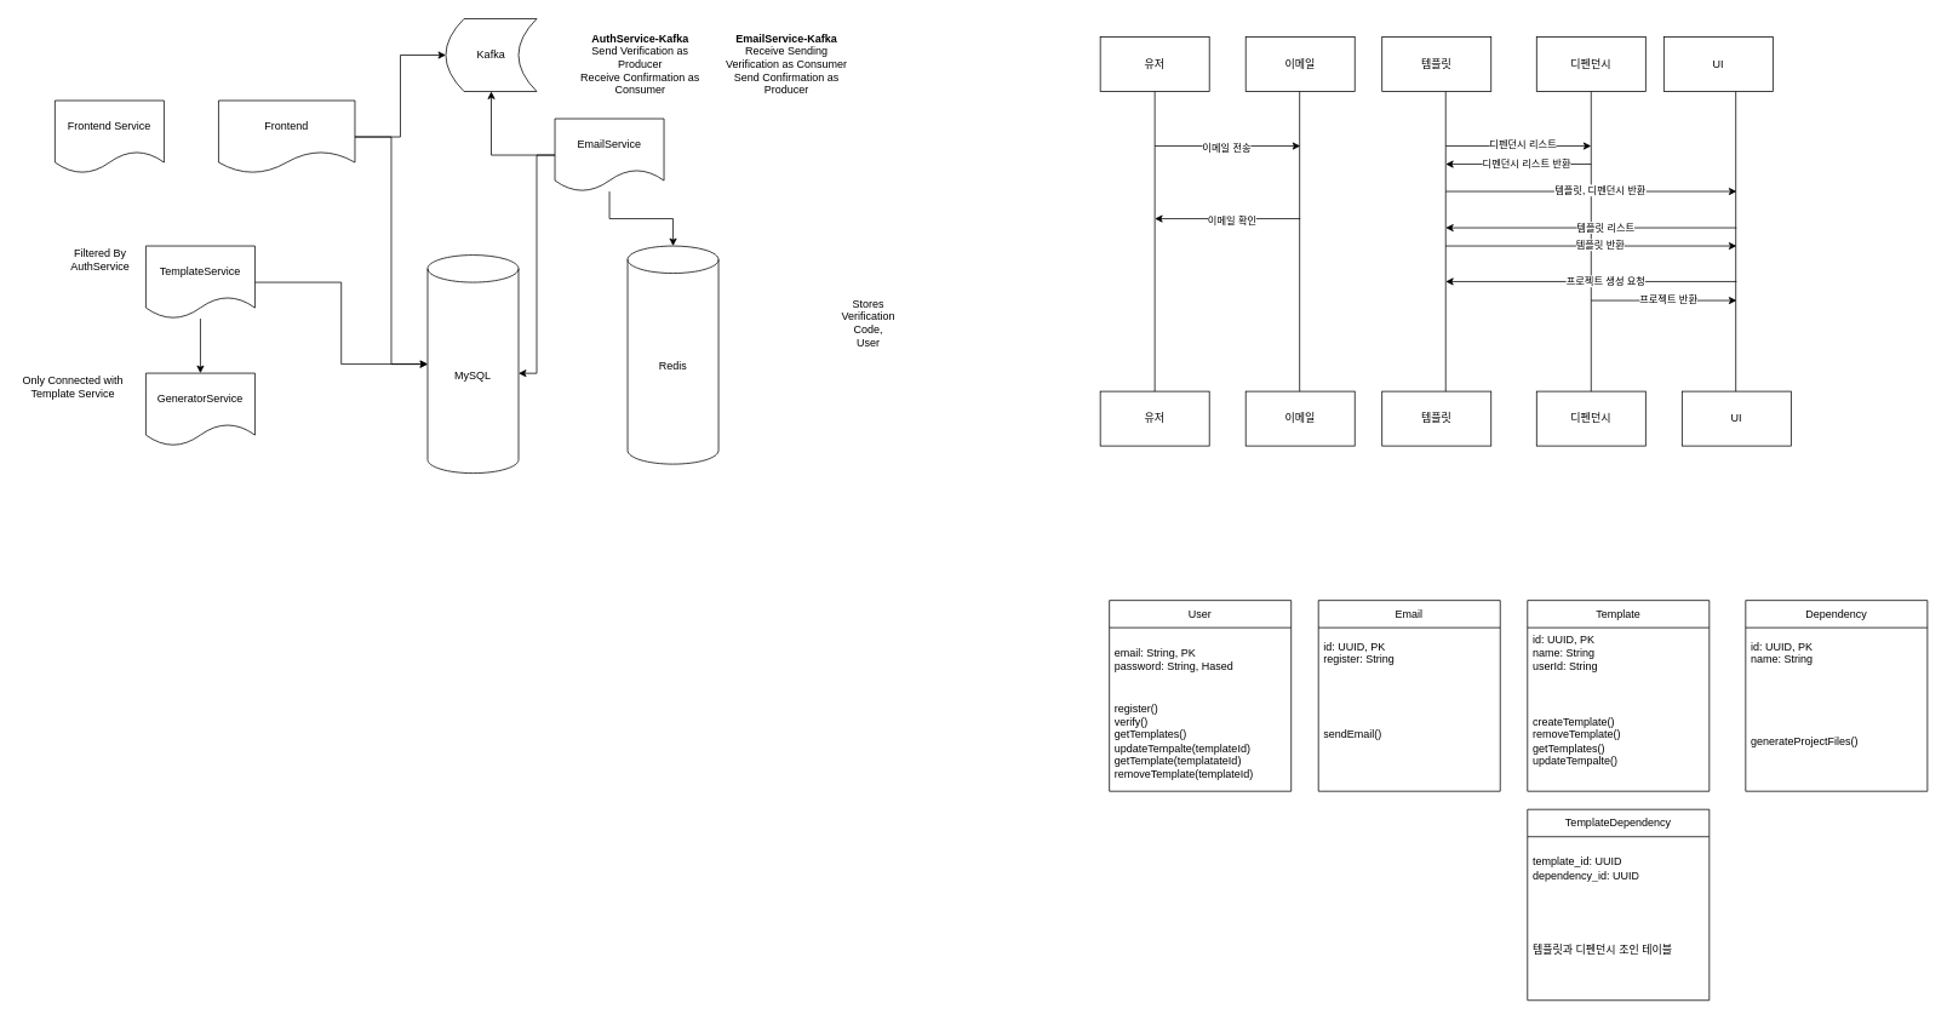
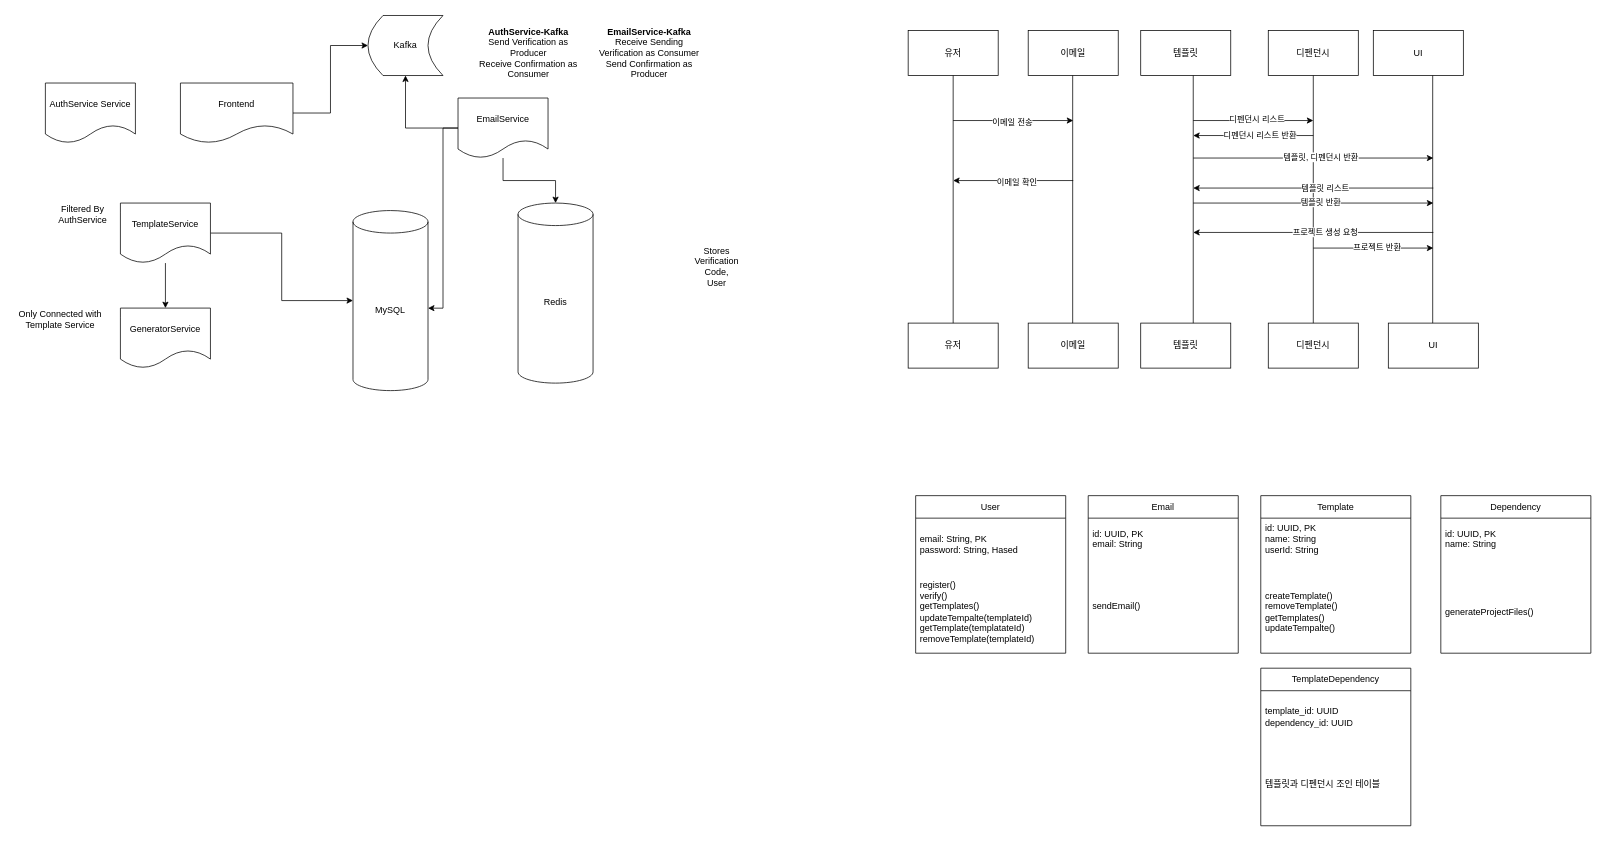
  <mxCell id="0" />
  <mxCell id="1" parent="0" />
  <mxCell id="2" value="MySQL" style="shape=cylinder3;whiteSpace=wrap;html=1;boundedLbl=1;backgroundOutline=1;size=15;" parent="1" vertex="1"><mxGeometry x="470" y="280" width="100" height="240" as="geometry" /></mxCell>
  <mxCell id="3" style="edgeStyle=orthogonalEdgeStyle;rounded=0;orthogonalLoop=1;jettySize=auto;html=1;entryX=0;entryY=0.5;entryDx=0;entryDy=0;" parent="1" source="4" target="7" edge="1"><mxGeometry relative="1" as="geometry" /></mxCell>
  <mxCell id="4" value="Frontend" style="shape=document;whiteSpace=wrap;html=1;boundedLbl=1;" parent="1" vertex="1"><mxGeometry x="240" y="110" width="150" height="80" as="geometry" /></mxCell>
  <mxCell id="5" style="edgeStyle=orthogonalEdgeStyle;rounded=0;orthogonalLoop=1;jettySize=auto;html=1;" parent="1" source="6" target="7" edge="1"><mxGeometry relative="1" as="geometry" /></mxCell>
  <mxCell id="6" value="EmailService" style="shape=document;whiteSpace=wrap;html=1;boundedLbl=1;" parent="1" vertex="1"><mxGeometry x="610" y="130" width="120" height="80" as="geometry" /></mxCell>
  <mxCell id="7" value="Kafka" style="shape=dataStorage;whiteSpace=wrap;html=1;fixedSize=1;" parent="1" vertex="1"><mxGeometry x="490" y="20" width="100" height="80" as="geometry" /></mxCell>
  <mxCell id="8" value="&lt;b&gt;AuthService-Kafka&lt;/b&gt;&lt;div&gt;Send Verification as Producer&lt;br&gt;Receive Confirmation as Consumer&lt;/div&gt;" style="text;html=1;align=center;verticalAlign=middle;whiteSpace=wrap;rounded=0;" parent="1" vertex="1"><mxGeometry x="629" y="20" width="150" height="100" as="geometry" /></mxCell>
  <mxCell id="9" value="&lt;b&gt;EmailService-Kafka&lt;/b&gt;&lt;div&gt;Receive Sending Verification as Consumer&lt;/div&gt;&lt;div&gt;Send Confirmation as Producer&lt;/div&gt;" style="text;html=1;align=center;verticalAlign=middle;whiteSpace=wrap;rounded=0;" parent="1" vertex="1"><mxGeometry x="790" y="20" width="150" height="100" as="geometry" /></mxCell>
- <mxCell id="10" style="edgeStyle=orthogonalEdgeStyle;rounded=0;orthogonalLoop=1;jettySize=auto;html=1;entryX=0;entryY=0.5;entryDx=0;entryDy=0;entryPerimeter=0;" parent="1" source="4" target="2" edge="1"><mxGeometry relative="1" as="geometry" /></mxCell>
  <mxCell id="11" style="edgeStyle=orthogonalEdgeStyle;rounded=0;orthogonalLoop=1;jettySize=auto;html=1;entryX=1;entryY=0.542;entryDx=0;entryDy=0;entryPerimeter=0;" parent="1" source="6" target="2" edge="1"><mxGeometry relative="1" as="geometry" /></mxCell>
  <mxCell id="12" style="edgeStyle=orthogonalEdgeStyle;rounded=0;orthogonalLoop=1;jettySize=auto;html=1;" parent="1" source="14" target="2" edge="1"><mxGeometry relative="1" as="geometry" /></mxCell>
  <mxCell id="13" style="edgeStyle=orthogonalEdgeStyle;rounded=0;orthogonalLoop=1;jettySize=auto;html=1;" parent="1" source="14" target="15" edge="1"><mxGeometry relative="1" as="geometry" /></mxCell>
  <mxCell id="14" value="TemplateService" style="shape=document;whiteSpace=wrap;html=1;boundedLbl=1;" parent="1" vertex="1"><mxGeometry x="160" y="270" width="120" height="80" as="geometry" /></mxCell>
  <mxCell id="15" value="GeneratorService" style="shape=document;whiteSpace=wrap;html=1;boundedLbl=1;" parent="1" vertex="1"><mxGeometry x="160" y="410" width="120" height="80" as="geometry" /></mxCell>
  <mxCell id="16" value="Filtered By AuthService" style="text;html=1;align=center;verticalAlign=middle;whiteSpace=wrap;rounded=0;" parent="1" vertex="1"><mxGeometry x="80" y="270" width="60" height="30" as="geometry" /></mxCell>
  <mxCell id="17" value="Only Connected with Template Service" style="text;html=1;align=center;verticalAlign=middle;whiteSpace=wrap;rounded=0;" parent="1" vertex="1"><mxGeometry x="20" y="390" width="120" height="70" as="geometry" /></mxCell>
- <mxCell id="18" value="Frontend Service" style="shape=document;whiteSpace=wrap;html=1;boundedLbl=1;" parent="1" vertex="1"><mxGeometry x="60" y="110" width="120" height="80" as="geometry" /></mxCell>
+ <mxCell id="18" value="AuthService Service" style="shape=document;whiteSpace=wrap;html=1;boundedLbl=1;" parent="1" vertex="1"><mxGeometry x="60" y="110" width="120" height="80" as="geometry" /></mxCell>
  <mxCell id="19" value="유저" style="rounded=0;whiteSpace=wrap;html=1;" parent="1" vertex="1"><mxGeometry x="1210" width="120" height="60" as="geometry" y="40" /></mxCell>
  <mxCell id="20" value="템플릿" style="rounded=0;whiteSpace=wrap;html=1;" parent="1" vertex="1"><mxGeometry x="1520" width="120" height="60" as="geometry" y="40" /></mxCell>
  <mxCell id="21" value="디펜던시" style="rounded=0;whiteSpace=wrap;html=1;" parent="1" vertex="1"><mxGeometry x="1690" width="120" height="60" as="geometry" y="40" /></mxCell>
  <mxCell id="22" value="이메일" style="rounded=0;whiteSpace=wrap;html=1;" parent="1" vertex="1"><mxGeometry x="1370" width="120" height="60" as="geometry" y="40" /></mxCell>
  <mxCell id="23" value="유저" style="rounded=0;whiteSpace=wrap;html=1;" parent="1" vertex="1"><mxGeometry x="1210" y="430" width="120" height="60" as="geometry" /></mxCell>
  <mxCell id="24" value="템플릿" style="rounded=0;whiteSpace=wrap;html=1;" parent="1" vertex="1"><mxGeometry x="1520" y="430" width="120" height="60" as="geometry" /></mxCell>
  <mxCell id="25" value="디펜던시" style="rounded=0;whiteSpace=wrap;html=1;" parent="1" vertex="1"><mxGeometry x="1690" y="430" width="120" height="60" as="geometry" /></mxCell>
  <mxCell id="26" value="이메일" style="rounded=0;whiteSpace=wrap;html=1;" parent="1" vertex="1"><mxGeometry x="1370" y="430" width="120" height="60" as="geometry" /></mxCell>
  <mxCell id="27" value="" style="endArrow=none;html=1;rounded=0;exitX=0.5;exitY=0;exitDx=0;exitDy=0;" parent="1" source="23" target="19" edge="1"><mxGeometry width="50" height="50" relative="1" as="geometry"><mxPoint x="1290" y="370" as="sourcePoint" /><mxPoint x="1300" y="110" as="targetPoint" /></mxGeometry></mxCell>
  <mxCell id="28" value="" style="endArrow=none;html=1;rounded=0;exitX=0.5;exitY=0;exitDx=0;exitDy=0;" parent="1" edge="1"><mxGeometry width="50" height="50" relative="1" as="geometry"><mxPoint x="1429.29" y="430" as="sourcePoint" /><mxPoint x="1429.29" y="100" as="targetPoint" /></mxGeometry></mxCell>
  <mxCell id="29" value="" style="endArrow=none;html=1;rounded=0;exitX=0.5;exitY=0;exitDx=0;exitDy=0;" parent="1" edge="1"><mxGeometry width="50" height="50" relative="1" as="geometry"><mxPoint x="1590" y="430" as="sourcePoint" /><mxPoint x="1590" y="100" as="targetPoint" /></mxGeometry></mxCell>
  <mxCell id="30" value="" style="endArrow=none;html=1;rounded=0;exitX=0.5;exitY=0;exitDx=0;exitDy=0;" parent="1" edge="1"><mxGeometry width="50" height="50" relative="1" as="geometry"><mxPoint x="1750" y="430" as="sourcePoint" /><mxPoint x="1750" y="100" as="targetPoint" /></mxGeometry></mxCell>
  <mxCell id="31" value="" style="endArrow=classic;html=1;rounded=0;" parent="1" edge="1"><mxGeometry width="50" height="50" relative="1" as="geometry"><mxPoint x="1270" y="160" as="sourcePoint" /><mxPoint x="1430" y="160" as="targetPoint" /></mxGeometry></mxCell>
  <mxCell id="32" value="이메일 전송" style="edgeLabel;html=1;align=center;verticalAlign=middle;resizable=0;points=[];" parent="31" vertex="1" connectable="0"><mxGeometry x="-0.019" y="-1" relative="1" as="geometry"><mxPoint as="offset" /></mxGeometry></mxCell>
  <mxCell id="33" value="" style="endArrow=classic;html=1;rounded=0;" parent="1" edge="1"><mxGeometry width="50" height="50" relative="1" as="geometry"><mxPoint x="1590" y="160" as="sourcePoint" /><mxPoint x="1750" y="160" as="targetPoint" /></mxGeometry></mxCell>
  <mxCell id="34" value="디펜던시 리스트" style="edgeLabel;html=1;align=center;verticalAlign=middle;resizable=0;points=[];" parent="33" vertex="1" connectable="0"><mxGeometry x="0.054" y="2" relative="1" as="geometry"><mxPoint as="offset" /></mxGeometry></mxCell>
  <mxCell id="35" value="" style="endArrow=classic;html=1;rounded=0;" parent="1" edge="1"><mxGeometry width="50" height="50" relative="1" as="geometry"><mxPoint x="1430" y="240" as="sourcePoint" /><mxPoint x="1270" y="240" as="targetPoint" /></mxGeometry></mxCell>
  <mxCell id="36" value="이메일 확인" style="edgeLabel;html=1;align=center;verticalAlign=middle;resizable=0;points=[];" parent="35" vertex="1" connectable="0"><mxGeometry x="-0.054" y="1" relative="1" as="geometry"><mxPoint as="offset" /></mxGeometry></mxCell>
  <mxCell id="37" value="UI" style="rounded=0;whiteSpace=wrap;html=1;" parent="1" vertex="1"><mxGeometry x="1830" width="120" height="60" as="geometry" y="40" /></mxCell>
  <mxCell id="38" value="UI" style="rounded=0;whiteSpace=wrap;html=1;" parent="1" vertex="1"><mxGeometry x="1850" y="430" width="120" height="60" as="geometry" /></mxCell>
  <mxCell id="39" value="" style="endArrow=none;html=1;rounded=0;exitX=0.5;exitY=0;exitDx=0;exitDy=0;" parent="1" edge="1"><mxGeometry width="50" height="50" relative="1" as="geometry"><mxPoint x="1909.17" y="430" as="sourcePoint" /><mxPoint x="1909.17" y="100" as="targetPoint" /></mxGeometry></mxCell>
  <mxCell id="40" value="" style="endArrow=classic;html=1;rounded=0;" parent="1" edge="1"><mxGeometry width="50" height="50" relative="1" as="geometry"><mxPoint x="1910" y="309.17" as="sourcePoint" /><mxPoint x="1590" y="309.17" as="targetPoint" /></mxGeometry></mxCell>
  <mxCell id="41" value="프로젝트 생성 요청" style="edgeLabel;html=1;align=center;verticalAlign=middle;resizable=0;points=[];" parent="40" vertex="1" connectable="0"><mxGeometry x="-0.09" y="-1" relative="1" as="geometry"><mxPoint x="1" as="offset" /></mxGeometry></mxCell>
  <mxCell id="42" value="" style="endArrow=classic;html=1;rounded=0;" parent="1" edge="1"><mxGeometry width="50" height="50" relative="1" as="geometry"><mxPoint x="1750" y="330" as="sourcePoint" /><mxPoint x="1910" y="330" as="targetPoint" /></mxGeometry></mxCell>
  <mxCell id="43" value="프로젝트 반환" style="edgeLabel;html=1;align=center;verticalAlign=middle;resizable=0;points=[];" parent="42" vertex="1" connectable="0"><mxGeometry x="0.054" y="2" relative="1" as="geometry"><mxPoint as="offset" /></mxGeometry></mxCell>
  <mxCell id="44" value="" style="endArrow=classic;html=1;rounded=0;" parent="1" edge="1"><mxGeometry width="50" height="50" relative="1" as="geometry"><mxPoint x="1910" y="250" as="sourcePoint" /><mxPoint x="1590" y="250" as="targetPoint" /></mxGeometry></mxCell>
  <mxCell id="45" value="템플릿 리스트" style="edgeLabel;html=1;align=center;verticalAlign=middle;resizable=0;points=[];" parent="44" vertex="1" connectable="0"><mxGeometry x="-0.09" y="-1" relative="1" as="geometry"><mxPoint x="1" as="offset" /></mxGeometry></mxCell>
  <mxCell id="46" value="" style="endArrow=classic;html=1;rounded=0;" parent="1" edge="1"><mxGeometry width="50" height="50" relative="1" as="geometry"><mxPoint x="1590" y="270" as="sourcePoint" /><mxPoint x="1910" y="270" as="targetPoint" /></mxGeometry></mxCell>
  <mxCell id="47" value="템플릿 반환" style="edgeLabel;html=1;align=center;verticalAlign=middle;resizable=0;points=[];" parent="46" vertex="1" connectable="0"><mxGeometry x="0.054" y="2" relative="1" as="geometry"><mxPoint as="offset" /></mxGeometry></mxCell>
  <mxCell id="48" value="" style="endArrow=classic;html=1;rounded=0;" parent="1" edge="1"><mxGeometry width="50" height="50" relative="1" as="geometry"><mxPoint x="1750" y="180" as="sourcePoint" /><mxPoint x="1590" y="180" as="targetPoint" /></mxGeometry></mxCell>
  <mxCell id="49" value="디펜던시 리스트 반환" style="edgeLabel;html=1;align=center;verticalAlign=middle;resizable=0;points=[];" parent="48" vertex="1" connectable="0"><mxGeometry x="-0.09" y="-1" relative="1" as="geometry"><mxPoint x="1" as="offset" /></mxGeometry></mxCell>
  <mxCell id="50" value="" style="endArrow=classic;html=1;rounded=0;" parent="1" edge="1"><mxGeometry width="50" height="50" relative="1" as="geometry"><mxPoint x="1590" y="210" as="sourcePoint" /><mxPoint x="1910" y="210" as="targetPoint" /></mxGeometry></mxCell>
  <mxCell id="51" value="템플릿, 디펜던시 반환" style="edgeLabel;html=1;align=center;verticalAlign=middle;resizable=0;points=[];" parent="50" vertex="1" connectable="0"><mxGeometry x="0.054" y="2" relative="1" as="geometry"><mxPoint as="offset" /></mxGeometry></mxCell>
  <mxCell id="52" value="User" style="swimlane;fontStyle=0;childLayout=stackLayout;horizontal=1;startSize=30;horizontalStack=0;resizeParent=1;resizeParentMax=0;resizeLast=0;collapsible=1;marginBottom=0;whiteSpace=wrap;html=1;" parent="1" vertex="1"><mxGeometry x="1220" y="660" width="200" height="210" as="geometry" /></mxCell>
  <mxCell id="53" value="email: String, PK&lt;br&gt;password: String, Hased" style="text;strokeColor=none;fillColor=none;align=left;verticalAlign=middle;spacingLeft=4;spacingRight=4;overflow=hidden;points=[[0,0.5],[1,0.5]];portConstraint=eastwest;rotatable=0;whiteSpace=wrap;html=1;" parent="52" vertex="1"><mxGeometry y="30" width="200" height="70" as="geometry" /></mxCell>
  <mxCell id="54" value="register()&lt;div&gt;verify()&lt;br&gt;&lt;/div&gt;&lt;div&gt;getTemplates()&lt;br&gt;updateTempalte(templateId)&lt;br&gt;getTemplate(templatateId)&lt;/div&gt;&lt;div&gt;removeTemplate(templateId)&lt;br&gt;&lt;/div&gt;" style="text;strokeColor=none;fillColor=none;align=left;verticalAlign=middle;spacingLeft=4;spacingRight=4;overflow=hidden;points=[[0,0.5],[1,0.5]];portConstraint=eastwest;rotatable=0;whiteSpace=wrap;html=1;" parent="52" vertex="1"><mxGeometry y="100" width="200" height="110" as="geometry" /></mxCell>
  <mxCell id="55" value="Email" style="swimlane;fontStyle=0;childLayout=stackLayout;horizontal=1;startSize=30;horizontalStack=0;resizeParent=1;resizeParentMax=0;resizeLast=0;collapsible=1;marginBottom=0;whiteSpace=wrap;html=1;" parent="1" vertex="1"><mxGeometry x="1450" y="660" width="200" height="210" as="geometry" /></mxCell>
- <mxCell id="56" value="&lt;div&gt;id: UUID, PK&lt;/div&gt;register: String&lt;div&gt;&lt;br&gt;&lt;/div&gt;" style="text;strokeColor=none;fillColor=none;align=left;verticalAlign=middle;spacingLeft=4;spacingRight=4;overflow=hidden;points=[[0,0.5],[1,0.5]];portConstraint=eastwest;rotatable=0;whiteSpace=wrap;html=1;" parent="55" vertex="1"><mxGeometry y="30" width="200" height="70" as="geometry" /></mxCell>
+ <mxCell id="56" value="&lt;div&gt;id: UUID, PK&lt;/div&gt;email: String&lt;div&gt;&lt;br&gt;&lt;/div&gt;" style="text;strokeColor=none;fillColor=none;align=left;verticalAlign=middle;spacingLeft=4;spacingRight=4;overflow=hidden;points=[[0,0.5],[1,0.5]];portConstraint=eastwest;rotatable=0;whiteSpace=wrap;html=1;" parent="55" vertex="1"><mxGeometry y="30" width="200" height="70" as="geometry" /></mxCell>
  <mxCell id="57" value="sendEmail()&lt;br&gt;&lt;div&gt;&lt;br&gt;&lt;/div&gt;" style="text;strokeColor=none;fillColor=none;align=left;verticalAlign=middle;spacingLeft=4;spacingRight=4;overflow=hidden;points=[[0,0.5],[1,0.5]];portConstraint=eastwest;rotatable=0;whiteSpace=wrap;html=1;" parent="55" vertex="1"><mxGeometry y="100" width="200" height="110" as="geometry" /></mxCell>
  <mxCell id="58" value="Template" style="swimlane;fontStyle=0;childLayout=stackLayout;horizontal=1;startSize=30;horizontalStack=0;resizeParent=1;resizeParentMax=0;resizeLast=0;collapsible=1;marginBottom=0;whiteSpace=wrap;html=1;" parent="1" vertex="1"><mxGeometry x="1680" y="660" width="200" height="210" as="geometry" /></mxCell>
  <mxCell id="59" value="&lt;div&gt;id: UUID, PK&lt;br&gt;name: String&lt;br&gt;userId: String&lt;/div&gt;&lt;div&gt;&lt;br&gt;&lt;/div&gt;" style="text;strokeColor=none;fillColor=none;align=left;verticalAlign=middle;spacingLeft=4;spacingRight=4;overflow=hidden;points=[[0,0.5],[1,0.5]];portConstraint=eastwest;rotatable=0;whiteSpace=wrap;html=1;" parent="58" vertex="1"><mxGeometry y="30" width="200" height="70" as="geometry" /></mxCell>
  <mxCell id="60" value="&lt;div&gt;createTemplate()&lt;/div&gt;&lt;div&gt;removeTemplate()&lt;/div&gt;&lt;div&gt;getTemplates()&lt;/div&gt;&lt;div&gt;updateTempalte()&lt;/div&gt;" style="text;strokeColor=none;fillColor=none;align=left;verticalAlign=middle;spacingLeft=4;spacingRight=4;overflow=hidden;points=[[0,0.5],[1,0.5]];portConstraint=eastwest;rotatable=0;whiteSpace=wrap;html=1;" parent="58" vertex="1"><mxGeometry y="100" width="200" height="110" as="geometry" /></mxCell>
  <mxCell id="61" value="Redis" style="shape=cylinder3;whiteSpace=wrap;html=1;boundedLbl=1;backgroundOutline=1;size=15;" parent="1" vertex="1"><mxGeometry x="690" y="270" width="100" height="240" as="geometry" /></mxCell>
  <mxCell id="62" style="edgeStyle=orthogonalEdgeStyle;rounded=0;orthogonalLoop=1;jettySize=auto;html=1;entryX=0.5;entryY=0;entryDx=0;entryDy=0;entryPerimeter=0;" parent="1" source="6" target="61" edge="1"><mxGeometry relative="1" as="geometry" /></mxCell>
  <mxCell id="63" value="Stores Verification Code, User" style="text;html=1;align=center;verticalAlign=middle;whiteSpace=wrap;rounded=0;" parent="1" vertex="1"><mxGeometry x="925" y="340" width="60" height="30" as="geometry" /></mxCell>
  <mxCell id="64" value="Dependency" style="swimlane;fontStyle=0;childLayout=stackLayout;horizontal=1;startSize=30;horizontalStack=0;resizeParent=1;resizeParentMax=0;resizeLast=0;collapsible=1;marginBottom=0;whiteSpace=wrap;html=1;" parent="1" vertex="1"><mxGeometry x="1920" y="660" width="200" height="210" as="geometry" /></mxCell>
  <mxCell id="65" value="&lt;div&gt;id: UUID, PK&lt;br&gt;name: String&lt;/div&gt;&lt;div&gt;&lt;br&gt;&lt;/div&gt;" style="text;strokeColor=none;fillColor=none;align=left;verticalAlign=middle;spacingLeft=4;spacingRight=4;overflow=hidden;points=[[0,0.5],[1,0.5]];portConstraint=eastwest;rotatable=0;whiteSpace=wrap;html=1;" parent="64" vertex="1"><mxGeometry y="30" width="200" height="70" as="geometry" /></mxCell>
  <mxCell id="66" value="generateProjectFiles()" style="text;strokeColor=none;fillColor=none;align=left;verticalAlign=middle;spacingLeft=4;spacingRight=4;overflow=hidden;points=[[0,0.5],[1,0.5]];portConstraint=eastwest;rotatable=0;whiteSpace=wrap;html=1;" parent="64" vertex="1"><mxGeometry y="100" width="200" height="110" as="geometry" /></mxCell>
  <mxCell id="67" value="TemplateDependency" style="swimlane;fontStyle=0;childLayout=stackLayout;horizontal=1;startSize=30;horizontalStack=0;resizeParent=1;resizeParentMax=0;resizeLast=0;collapsible=1;marginBottom=0;whiteSpace=wrap;html=1;" parent="1" vertex="1"><mxGeometry x="1680" y="890" width="200" height="210" as="geometry" /></mxCell>
  <mxCell id="68" value="template_id: UUID&lt;br&gt;dependency_id: UUID" style="text;strokeColor=none;fillColor=none;align=left;verticalAlign=middle;spacingLeft=4;spacingRight=4;overflow=hidden;points=[[0,0.5],[1,0.5]];portConstraint=eastwest;rotatable=0;whiteSpace=wrap;html=1;" parent="67" vertex="1"><mxGeometry y="30" width="200" height="70" as="geometry" /></mxCell>
  <mxCell id="69" value="템플릿과 디펜던시 조인 테이블" style="text;strokeColor=none;fillColor=none;align=left;verticalAlign=middle;spacingLeft=4;spacingRight=4;overflow=hidden;points=[[0,0.5],[1,0.5]];portConstraint=eastwest;rotatable=0;whiteSpace=wrap;html=1;" parent="67" vertex="1"><mxGeometry y="100" width="200" height="110" as="geometry" /></mxCell>
